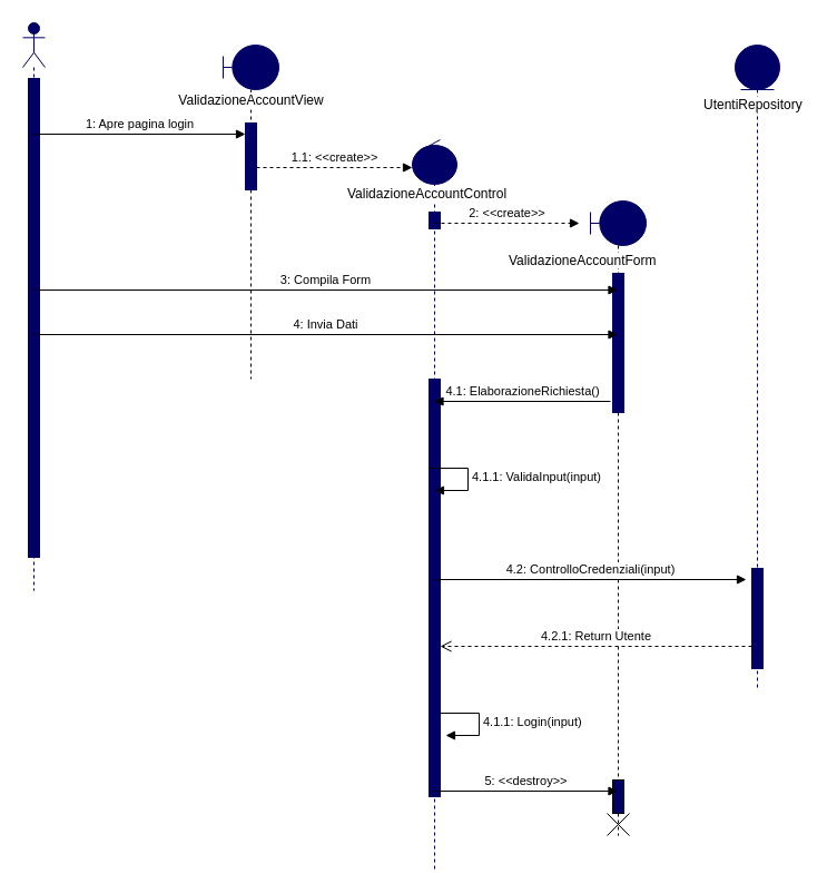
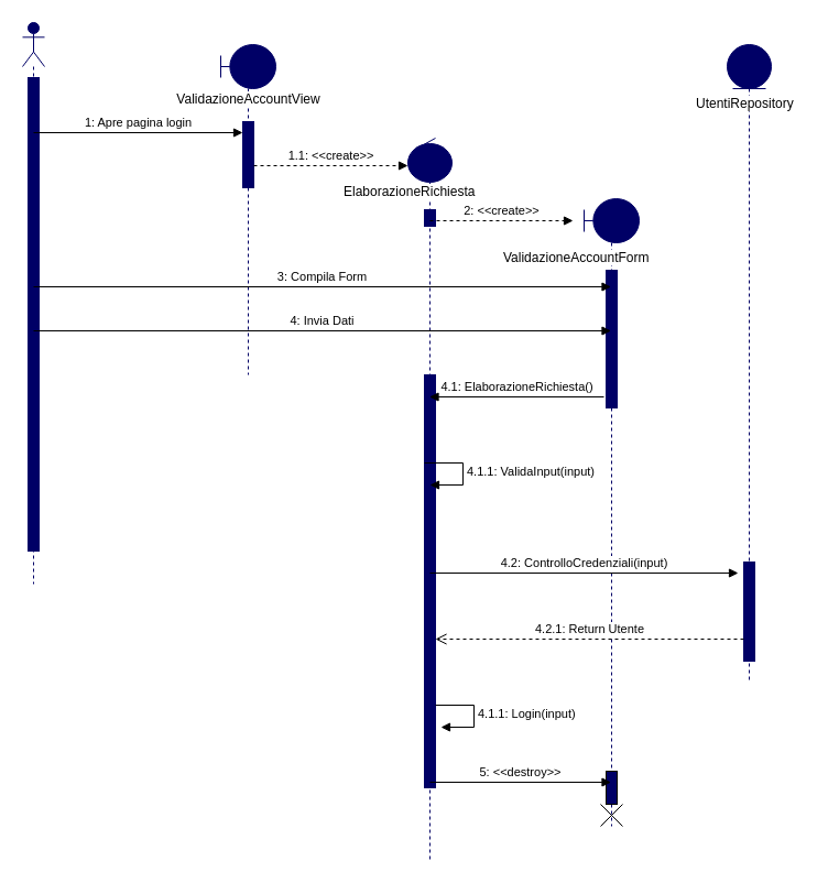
  <mxCell id="0" />
  <mxCell id="1" parent="0" />
  <mxCell id="2" value="" style="shape=umlLifeline;participant=umlActor;perimeter=lifelinePerimeter;whiteSpace=wrap;html=1;container=1;collapsible=0;recursiveResize=0;verticalAlign=top;spacingTop=36;outlineConnect=0;strokeColor=#000066;fillColor=#000066;" parent="1" vertex="1"><mxGeometry x="20" y="20" width="20" height="510" as="geometry" /></mxCell>
  <mxCell id="3" value="" style="html=1;points=[];perimeter=orthogonalPerimeter;strokeColor=#000066;fillColor=#000066;" parent="2" vertex="1"><mxGeometry x="5" y="50" width="10" height="430" as="geometry" /></mxCell>
  <mxCell id="4" value="1: Apre pagina login" style="html=1;verticalAlign=bottom;endArrow=block;" parent="1" edge="1"><mxGeometry width="80" relative="1" as="geometry"><mxPoint x="30" y="120" as="sourcePoint" /><mxPoint x="220" y="120" as="targetPoint" /></mxGeometry></mxCell>
  <mxCell id="5" value="" style="shape=umlLifeline;participant=umlBoundary;perimeter=lifelinePerimeter;whiteSpace=wrap;html=1;container=1;collapsible=0;recursiveResize=0;verticalAlign=top;spacingTop=36;outlineConnect=0;strokeColor=#000066;fillColor=#000066;" parent="1" vertex="1"><mxGeometry x="200" y="40" width="50" height="300" as="geometry" /></mxCell>
  <mxCell id="6" value="" style="html=1;points=[];perimeter=orthogonalPerimeter;strokeColor=#000066;fillColor=#000066;" parent="5" vertex="1"><mxGeometry x="20" y="70" width="10" height="60" as="geometry" /></mxCell>
  <mxCell id="7" value="&lt;span style=&quot;background-color: rgb(255 , 255 , 255)&quot;&gt;ValidazioneAccountView&lt;/span&gt;" style="text;html=1;align=center;verticalAlign=middle;resizable=0;points=[];autosize=1;" parent="1" vertex="1"><mxGeometry x="150" y="80" width="150" height="20" as="geometry" /></mxCell>
  <mxCell id="8" value="1.1: &amp;lt;&amp;lt;create&amp;gt;&amp;gt;" style="html=1;verticalAlign=bottom;endArrow=block;dashed=1;" parent="1" edge="1"><mxGeometry width="80" relative="1" as="geometry"><mxPoint x="230" y="150" as="sourcePoint" /><mxPoint x="370" y="150" as="targetPoint" /></mxGeometry></mxCell>
  <mxCell id="9" value="" style="shape=umlLifeline;participant=umlControl;perimeter=lifelinePerimeter;whiteSpace=wrap;html=1;container=1;collapsible=0;recursiveResize=0;verticalAlign=top;spacingTop=36;outlineConnect=0;strokeColor=#000066;fillColor=#000066;" parent="1" vertex="1"><mxGeometry x="370" y="125" width="40" height="655" as="geometry" /></mxCell>
  <mxCell id="10" value="" style="html=1;points=[];perimeter=orthogonalPerimeter;strokeColor=#000066;fillColor=#000066;" parent="9" vertex="1"><mxGeometry x="15" y="65" width="10" height="15" as="geometry" /></mxCell>
  <mxCell id="11" value="" style="html=1;points=[];perimeter=orthogonalPerimeter;strokeColor=#000066;fillColor=#000066;" parent="9" vertex="1"><mxGeometry x="15" y="215" width="10" height="375" as="geometry" /></mxCell>
- <mxCell id="12" value="&lt;span style=&quot;color: rgb(0 , 0 , 0) ; font-family: &amp;#34;helvetica&amp;#34; ; font-size: 12px ; font-style: normal ; font-weight: 400 ; letter-spacing: normal ; text-align: center ; text-indent: 0px ; text-transform: none ; word-spacing: 0px ; background-color: rgb(255 , 255 , 255) ; display: inline ; float: none&quot;&gt;ValidazioneAccountControl&lt;/span&gt;" style="text;whiteSpace=wrap;html=1;" parent="1" vertex="1"><mxGeometry x="310" y="160" width="160" height="30" as="geometry" /></mxCell>
+ <mxCell id="12" value="&lt;span style=&quot;color: rgb(0 , 0 , 0) ; font-family: &amp;#34;helvetica&amp;#34; ; font-size: 12px ; font-style: normal ; font-weight: 400 ; letter-spacing: normal ; text-align: center ; text-indent: 0px ; text-transform: none ; word-spacing: 0px ; background-color: rgb(255 , 255 , 255) ; display: inline ; float: none&quot;&gt;ElaborazioneRichiesta&lt;/span&gt;" style="text;whiteSpace=wrap;html=1;" parent="1" vertex="1"><mxGeometry x="310" y="160" width="160" height="30" as="geometry" /></mxCell>
  <mxCell id="13" value="2: &amp;lt;&amp;lt;create&amp;gt;&amp;gt;" style="html=1;verticalAlign=bottom;endArrow=block;dashed=1;" parent="1" edge="1"><mxGeometry width="80" relative="1" as="geometry"><mxPoint x="390" y="200" as="sourcePoint" /><mxPoint x="520" y="200" as="targetPoint" /><mxPoint as="offset" /></mxGeometry></mxCell>
  <mxCell id="14" value="" style="shape=umlLifeline;participant=umlBoundary;perimeter=lifelinePerimeter;whiteSpace=wrap;html=1;container=1;collapsible=0;recursiveResize=0;verticalAlign=top;spacingTop=36;outlineConnect=0;strokeColor=#000066;fillColor=#000066;" parent="1" vertex="1"><mxGeometry x="530" y="180" width="50" height="570" as="geometry" /></mxCell>
  <mxCell id="15" value="" style="html=1;points=[];perimeter=orthogonalPerimeter;strokeColor=#000066;fillColor=#000066;" parent="14" vertex="1"><mxGeometry x="20" y="65" width="10" height="125" as="geometry" /></mxCell>
  <mxCell id="16" value="" style="html=1;points=[];perimeter=orthogonalPerimeter;strokeColor=#000000;fillColor=#000066;" parent="14" vertex="1"><mxGeometry x="20" y="520" width="10" height="30" as="geometry" /></mxCell>
  <mxCell id="17" value="" style="shape=umlDestroy;strokeColor=#000000;fillColor=#000066;" parent="14" vertex="1"><mxGeometry x="15" y="550" width="20" height="20" as="geometry" /></mxCell>
  <mxCell id="18" value="&lt;div style=&quot;text-align: center&quot;&gt;&lt;font face=&quot;helvetica&quot;&gt;&lt;span style=&quot;background-color: rgb(255 , 255 , 255)&quot;&gt;ValidazioneAccountForm&lt;/span&gt;&lt;/font&gt;&lt;/div&gt;" style="text;whiteSpace=wrap;html=1;" parent="1" vertex="1"><mxGeometry x="455" y="220" width="140" height="30" as="geometry" /></mxCell>
  <mxCell id="19" value="3: Compila Form" style="html=1;verticalAlign=bottom;endArrow=block;" parent="1" target="14" edge="1"><mxGeometry width="80" relative="1" as="geometry"><mxPoint x="30" y="260" as="sourcePoint" /><mxPoint x="520" y="259" as="targetPoint" /></mxGeometry></mxCell>
  <mxCell id="20" value="4: Invia Dati" style="html=1;verticalAlign=bottom;endArrow=block;" parent="1" target="14" edge="1"><mxGeometry width="80" relative="1" as="geometry"><mxPoint x="30" y="300" as="sourcePoint" /><mxPoint x="110" y="300" as="targetPoint" /></mxGeometry></mxCell>
  <mxCell id="21" value="4.1: ElaborazioneRichiesta()" style="html=1;verticalAlign=bottom;endArrow=block;exitX=-0.2;exitY=0.92;exitDx=0;exitDy=0;exitPerimeter=0;" parent="1" source="15" target="9" edge="1"><mxGeometry width="80" relative="1" as="geometry"><mxPoint x="520" y="360" as="sourcePoint" /><mxPoint x="480" y="360" as="targetPoint" /></mxGeometry></mxCell>
  <mxCell id="22" value="4.1.1: ValidaInput(input)" style="edgeStyle=orthogonalEdgeStyle;html=1;align=left;spacingLeft=2;endArrow=block;rounded=0;entryX=1;entryY=0;" parent="1" edge="1"><mxGeometry relative="1" as="geometry"><mxPoint x="385" y="420" as="sourcePoint" /><Array as="points"><mxPoint x="420" y="420" /><mxPoint x="420" y="440" /></Array><mxPoint x="390" y="440" as="targetPoint" /></mxGeometry></mxCell>
  <mxCell id="23" value="4.2: ControlloCredenziali(input)" style="html=1;verticalAlign=bottom;endArrow=block;" parent="1" edge="1"><mxGeometry width="80" relative="1" as="geometry"><mxPoint x="390" y="520" as="sourcePoint" /><mxPoint x="670" y="520" as="targetPoint" /></mxGeometry></mxCell>
  <mxCell id="24" value="" style="shape=umlLifeline;participant=umlEntity;perimeter=lifelinePerimeter;whiteSpace=wrap;html=1;container=1;collapsible=0;recursiveResize=0;verticalAlign=top;spacingTop=36;outlineConnect=0;strokeColor=#000066;fillColor=#000066;" parent="1" vertex="1"><mxGeometry x="660" y="40" width="40" height="580" as="geometry" /></mxCell>
  <mxCell id="25" value="" style="html=1;points=[];perimeter=orthogonalPerimeter;strokeColor=#000066;fillColor=#000066;" parent="24" vertex="1"><mxGeometry x="15" y="470" width="10" height="90" as="geometry" /></mxCell>
  <mxCell id="26" value="&lt;span style=&quot;color: rgb(0 , 0 , 0) ; font-family: &amp;#34;helvetica&amp;#34; ; font-size: 12px ; font-style: normal ; font-weight: 400 ; letter-spacing: normal ; text-align: center ; text-indent: 0px ; text-transform: none ; word-spacing: 0px ; background-color: rgb(255 , 255 , 255) ; display: inline ; float: none&quot;&gt;UtentiRepository&lt;/span&gt;" style="text;whiteSpace=wrap;html=1;" parent="1" vertex="1"><mxGeometry x="630" y="80" width="100" height="30" as="geometry" /></mxCell>
  <mxCell id="27" value="4.2.1: Return Utente" style="html=1;verticalAlign=bottom;endArrow=open;dashed=1;endSize=8;" parent="1" target="11" edge="1"><mxGeometry relative="1" as="geometry"><mxPoint x="675" y="580" as="sourcePoint" /><mxPoint x="595" y="580" as="targetPoint" /></mxGeometry></mxCell>
  <mxCell id="28" value="4.1.1: Login(input)" style="edgeStyle=orthogonalEdgeStyle;html=1;align=left;spacingLeft=2;endArrow=block;rounded=0;entryX=1;entryY=0;" parent="1" edge="1"><mxGeometry relative="1" as="geometry"><mxPoint x="395" y="640" as="sourcePoint" /><Array as="points"><mxPoint x="430" y="640" /><mxPoint x="430" y="660" /></Array><mxPoint x="400" y="660" as="targetPoint" /></mxGeometry></mxCell>
  <mxCell id="29" value="5: &amp;lt;&amp;lt;destroy&amp;gt;&amp;gt;" style="html=1;verticalAlign=bottom;endArrow=block;" parent="1" target="14" edge="1"><mxGeometry width="80" relative="1" as="geometry"><mxPoint x="390" y="710" as="sourcePoint" /><mxPoint x="490" y="710" as="targetPoint" /></mxGeometry></mxCell>
